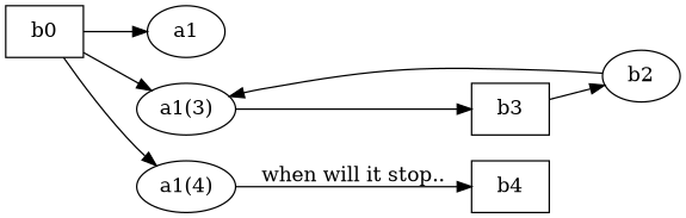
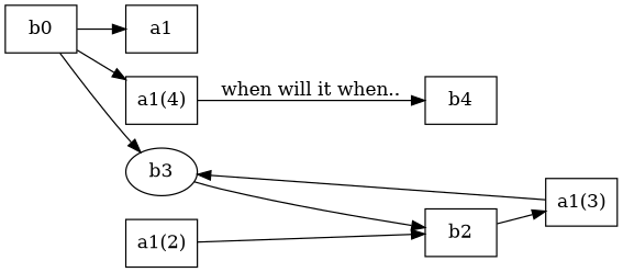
  digraph {
    rankdir=LR
    node [shape=box]
    edge [weight=8]
-   n1 [label=a1 shape=ellipse]
-   b2 [shape=""]
-   n4 [label="a1(3)" shape=ellipse]
-   b3
-   n6 [label="a1(4)" shape=ellipse]
+   n1 [label=a1]
+   n2 [label="a1(2)"]
+   b2
+   n4 [label="a1(3)"]
+   b3 [shape=""]
+   n6 [label="a1(4)"]
    b4
    b0
+   n2 -> b2
    b2 -> n4
    n4 -> b3
    b3 -> b2
-   n6 -> b4 [label="when will it stop.."]
+   n6 -> b4 [label="when will it when.."]
    b0 -> n1
-   b0 -> n4 [weight=""]
+   b0 -> b3 [weight=""]
    b0 -> n6 [weight=""]
  }
